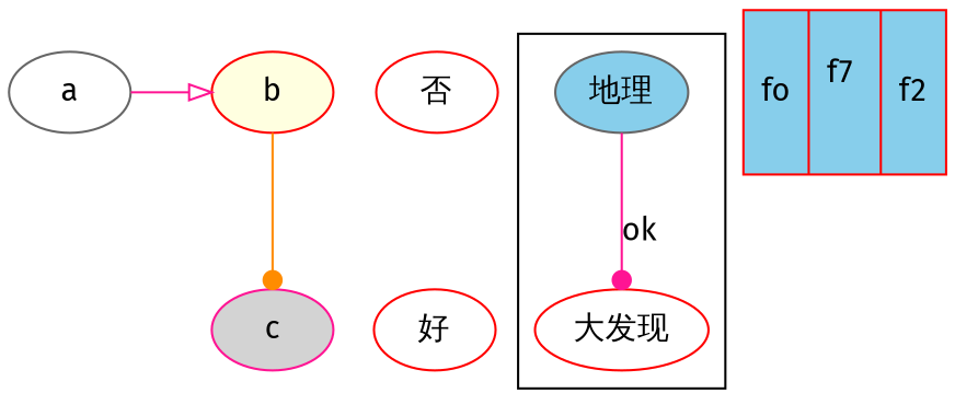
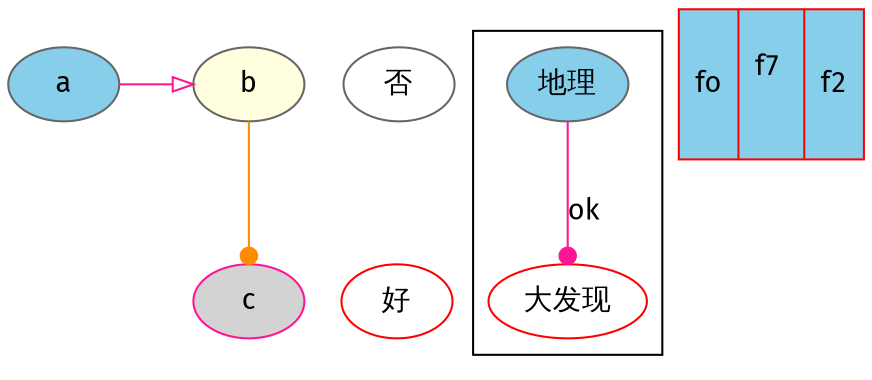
  digraph {
    fontname="Fira Sans"
    node [color=red fillcolor=skyblue fontname="Fira Sans" style=filled]
    edge [arrowhead=dot color=deeppink fontname="Fira Sans"]
-   a [color=gray40 fillcolor=white]
-   b [fillcolor=lightyellow]
-   "否" [fillcolor=white]
+   a [color=gray40]
+   b [color=gray40 fillcolor=lightyellow]
+   "否" [color=gray40 fillcolor=white]
    c [color=deeppink fillcolor=lightgrey]
    "好" [fillcolor=white]
    n6 [color=gray40 label="地理"]
    n7 [fillcolor=white label="大发现"]
    n8 [height=1 label="<f0> fo | <f0> f7 \n\n | <f2> f2 " shape=record]
    subgraph sub_1 {
      rank=min
      a
      b
    }
    subgraph sub_2 {
      rank=same
      a
      "否"
    }
    subgraph sub_3 {
      rank=max
      c
      "好"
    }
    subgraph cluster_4 {
      tabel="这是一个 sub"
      n6
      n7
    }
    a -> b [arrowhead=onormal]
    b -> c [color=darkorange]
    n6 -> n7 [label=ok]
  }
